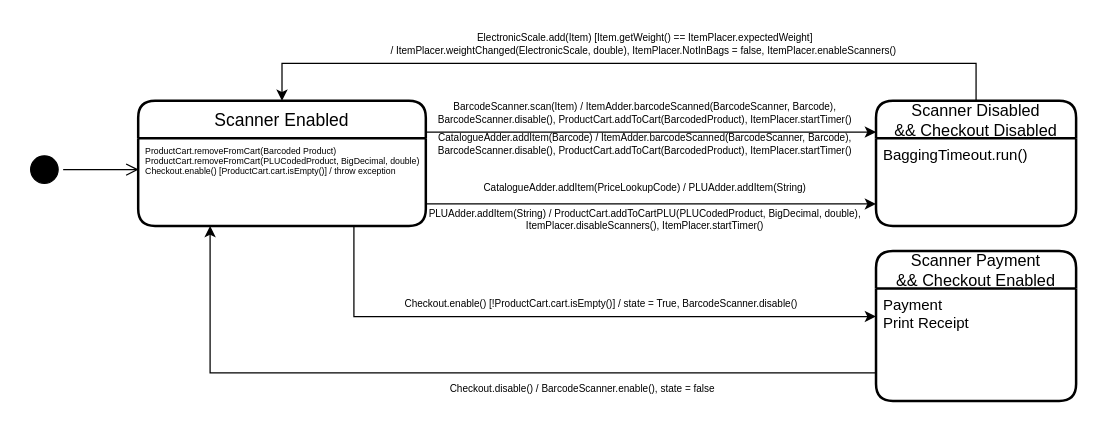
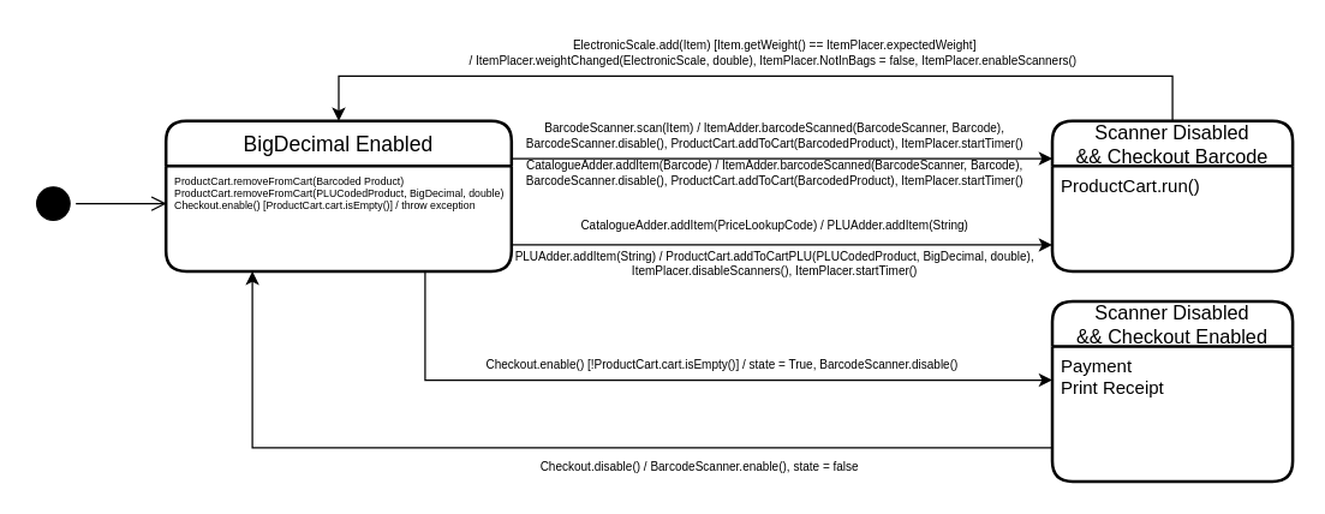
  <mxCell id="0" />
  <mxCell id="1" parent="0" />
  <mxCell id="2" style="edgeStyle=orthogonalEdgeStyle;rounded=0;orthogonalLoop=1;jettySize=auto;html=1;exitX=1;exitY=0.25;exitDx=0;exitDy=0;entryX=0;entryY=0.25;entryDx=0;entryDy=0;fontSize=13;" edge="1" parent="1" source="3" target="6"><mxGeometry relative="1" as="geometry" /></mxCell>
- <mxCell id="3" value="Scanner Enabled" style="swimlane;childLayout=stackLayout;horizontal=1;startSize=30;horizontalStack=0;rounded=1;fontSize=14;fontStyle=0;strokeWidth=2;resizeParent=0;resizeLast=1;shadow=0;dashed=0;align=center;" vertex="1" parent="1"><mxGeometry x="110" y="80" width="230" height="100" as="geometry"><mxRectangle x="50" y="320" width="140" height="30" as="alternateBounds" /></mxGeometry></mxCell>
+ <mxCell id="3" value="BigDecimal Enabled" style="swimlane;childLayout=stackLayout;horizontal=1;startSize=30;horizontalStack=0;rounded=1;fontSize=14;fontStyle=0;strokeWidth=2;resizeParent=0;resizeLast=1;shadow=0;dashed=0;align=center;" vertex="1" parent="1"><mxGeometry x="110" y="80" width="230" height="100" as="geometry"><mxRectangle x="50" y="320" width="140" height="30" as="alternateBounds" /></mxGeometry></mxCell>
  <mxCell id="4" value="ProductCart.removeFromCart(Barcoded Product)&#10;ProductCart.removeFromCart(PLUCodedProduct, BigDecimal, double)&#10;Checkout.enable() [ProductCart.cart.isEmpty()] / throw exception" style="align=left;strokeColor=none;fillColor=none;spacingLeft=4;fontSize=7;verticalAlign=top;resizable=0;rotatable=0;part=1;" vertex="1" parent="3"><mxGeometry y="30" width="230" height="70" as="geometry" /></mxCell>
  <mxCell id="5" style="edgeStyle=orthogonalEdgeStyle;rounded=0;orthogonalLoop=1;jettySize=auto;html=1;exitX=0.5;exitY=0;exitDx=0;exitDy=0;entryX=0.5;entryY=0;entryDx=0;entryDy=0;fontSize=8;" edge="1" parent="1" source="6" target="3"><mxGeometry relative="1" as="geometry"><Array as="points"><mxPoint x="780" y="50" /><mxPoint x="225" y="50" /></Array></mxGeometry></mxCell>
- <mxCell id="6" value="Scanner Disabled&#10;&amp;&amp; Checkout Disabled" style="swimlane;childLayout=stackLayout;horizontal=1;startSize=30;horizontalStack=0;rounded=1;fontSize=13;fontStyle=0;strokeWidth=2;resizeParent=0;resizeLast=1;shadow=0;dashed=0;align=center;" vertex="1" parent="1"><mxGeometry x="700" y="80" width="160" height="100" as="geometry" /></mxCell>
- <mxCell id="7" value="BaggingTimeout.run()" style="align=left;strokeColor=none;fillColor=none;spacingLeft=4;fontSize=12;verticalAlign=top;resizable=0;rotatable=0;part=1;" vertex="1" parent="6"><mxGeometry y="30" width="160" height="70" as="geometry" /></mxCell>
+ <mxCell id="6" value="Scanner Disabled&#10;&amp;&amp; Checkout Barcode" style="swimlane;childLayout=stackLayout;horizontal=1;startSize=30;horizontalStack=0;rounded=1;fontSize=13;fontStyle=0;strokeWidth=2;resizeParent=0;resizeLast=1;shadow=0;dashed=0;align=center;" vertex="1" parent="1"><mxGeometry x="700" y="80" width="160" height="100" as="geometry" /></mxCell>
+ <mxCell id="7" value="ProductCart.run()" style="align=left;strokeColor=none;fillColor=none;spacingLeft=4;fontSize=12;verticalAlign=top;resizable=0;rotatable=0;part=1;" vertex="1" parent="6"><mxGeometry y="30" width="160" height="70" as="geometry" /></mxCell>
  <mxCell id="8" style="edgeStyle=orthogonalEdgeStyle;rounded=0;orthogonalLoop=1;jettySize=auto;html=1;exitX=1;exitY=0.75;exitDx=0;exitDy=0;entryX=0;entryY=0.75;entryDx=0;entryDy=0;fontSize=13;" edge="1" parent="1" source="4" target="7"><mxGeometry relative="1" as="geometry" /></mxCell>
  <mxCell id="9" value="BarcodeScanner.scan(Item) / ItemAdder.barcodeScanned(BarcodeScanner, Barcode),&lt;br&gt;BarcodeScanner.disable(), ProductCart.addToCart(BarcodedProduct), ItemPlacer.startTimer()" style="text;html=1;align=center;verticalAlign=middle;resizable=0;points=[];autosize=1;strokeColor=none;fillColor=none;fontSize=8;" vertex="1" parent="1"><mxGeometry x="340" y="75" width="350" height="30" as="geometry" /></mxCell>
  <mxCell id="10" value="CatalogueAdder.addItem(Barcode) / ItemAdder.barcodeScanned(BarcodeScanner, Barcode),&lt;br&gt;BarcodeScanner.disable(), ProductCart.addToCart(BarcodedProduct), ItemPlacer.startTimer()" style="text;html=1;align=center;verticalAlign=middle;resizable=0;points=[];autosize=1;strokeColor=none;fillColor=none;fontSize=8;" vertex="1" parent="1"><mxGeometry x="340" y="100" width="350" height="30" as="geometry" /></mxCell>
  <mxCell id="11" value="PLUAdder.addItem(String) / ProductCart.addToCartPLU(PLUCodedProduct, BigDecimal, double),&lt;br&gt;ItemPlacer.disableScanners(), ItemPlacer.startTimer()" style="text;html=1;align=center;verticalAlign=middle;resizable=0;points=[];autosize=1;strokeColor=none;fillColor=none;fontSize=8;" vertex="1" parent="1"><mxGeometry x="335" y="160" width="360" height="30" as="geometry" /></mxCell>
  <mxCell id="12" value="CatalogueAdder.addItem(PriceLookupCode) / PLUAdder.addItem(String)" style="text;html=1;align=center;verticalAlign=middle;resizable=0;points=[];autosize=1;strokeColor=none;fillColor=none;fontSize=8;" vertex="1" parent="1"><mxGeometry x="380" y="140" width="270" height="20" as="geometry" /></mxCell>
  <mxCell id="13" value="ElectronicScale.add(Item) [Item.getWeight() == ItemPlacer.expectedWeight] &lt;br&gt;/ ItemPlacer.weightChanged(ElectronicScale, double), ItemPlacer.NotInBags = false,&amp;nbsp;ItemPlacer.enableScanners()&amp;nbsp;" style="text;html=1;align=center;verticalAlign=middle;resizable=0;points=[];autosize=1;strokeColor=none;fillColor=none;fontSize=8;" vertex="1" parent="1"><mxGeometry x="305" y="20" width="420" height="30" as="geometry" /></mxCell>
- <mxCell id="14" value="Scanner Payment&#10;&amp;&amp; Checkout Enabled" style="swimlane;childLayout=stackLayout;horizontal=1;startSize=30;horizontalStack=0;rounded=1;fontSize=13;fontStyle=0;strokeWidth=2;resizeParent=0;resizeLast=1;shadow=0;dashed=0;align=center;" vertex="1" parent="1"><mxGeometry x="700" y="200" width="160" height="120" as="geometry" /></mxCell>
+ <mxCell id="14" value="Scanner Disabled&#10;&amp;&amp; Checkout Enabled" style="swimlane;childLayout=stackLayout;horizontal=1;startSize=30;horizontalStack=0;rounded=1;fontSize=13;fontStyle=0;strokeWidth=2;resizeParent=0;resizeLast=1;shadow=0;dashed=0;align=center;" vertex="1" parent="1"><mxGeometry x="700" y="200" width="160" height="120" as="geometry" /></mxCell>
  <mxCell id="15" value="Payment&#10;Print Receipt" style="align=left;strokeColor=none;fillColor=none;spacingLeft=4;fontSize=12;verticalAlign=top;resizable=0;rotatable=0;part=1;" vertex="1" parent="14"><mxGeometry y="30" width="160" height="90" as="geometry" /></mxCell>
  <mxCell id="16" style="edgeStyle=orthogonalEdgeStyle;rounded=0;orthogonalLoop=1;jettySize=auto;html=1;exitX=0.75;exitY=1;exitDx=0;exitDy=0;fontSize=13;entryX=0;entryY=0.25;entryDx=0;entryDy=0;" edge="1" parent="1" source="4" target="15"><mxGeometry relative="1" as="geometry"><mxPoint x="680" y="260" as="targetPoint" /></mxGeometry></mxCell>
  <mxCell id="17" value="&lt;font style=&quot;font-size: 8px&quot;&gt;Checkout.enable() [!ProductCart.cart.isEmpty()] / state = True, BarcodeScanner.disable()&lt;/font&gt;" style="text;html=1;align=center;verticalAlign=middle;resizable=0;points=[];autosize=1;strokeColor=none;fillColor=none;fontSize=13;" vertex="1" parent="1"><mxGeometry x="315" y="230" width="330" height="20" as="geometry" /></mxCell>
  <mxCell id="18" style="edgeStyle=orthogonalEdgeStyle;rounded=0;orthogonalLoop=1;jettySize=auto;html=1;exitX=0;exitY=0.75;exitDx=0;exitDy=0;entryX=0.25;entryY=1;entryDx=0;entryDy=0;fontSize=8;" edge="1" parent="1" source="15" target="4"><mxGeometry relative="1" as="geometry" /></mxCell>
  <mxCell id="19" value="Checkout.disable() / BarcodeScanner.enable(), state = false" style="text;html=1;align=center;verticalAlign=middle;resizable=0;points=[];autosize=1;strokeColor=none;fillColor=none;fontSize=8;" vertex="1" parent="1"><mxGeometry x="350" y="300" width="230" height="20" as="geometry" /></mxCell>
  <mxCell id="20" value="" style="ellipse;html=1;shape=startState;fillColor=#000000;strokeColor=#000000;fontSize=8;" vertex="1" parent="1"><mxGeometry y="120" width="30" height="30" as="geometry" x="20" /></mxCell>
  <mxCell id="21" value="" style="edgeStyle=orthogonalEdgeStyle;html=1;verticalAlign=bottom;endArrow=open;endSize=8;strokeColor=#000000;rounded=0;fontSize=8;entryX=0.002;entryY=0.357;entryDx=0;entryDy=0;entryPerimeter=0;" edge="1" source="20" parent="1" target="4"><mxGeometry relative="1" as="geometry"><mxPoint x="35" y="210" as="targetPoint" /></mxGeometry></mxCell>
